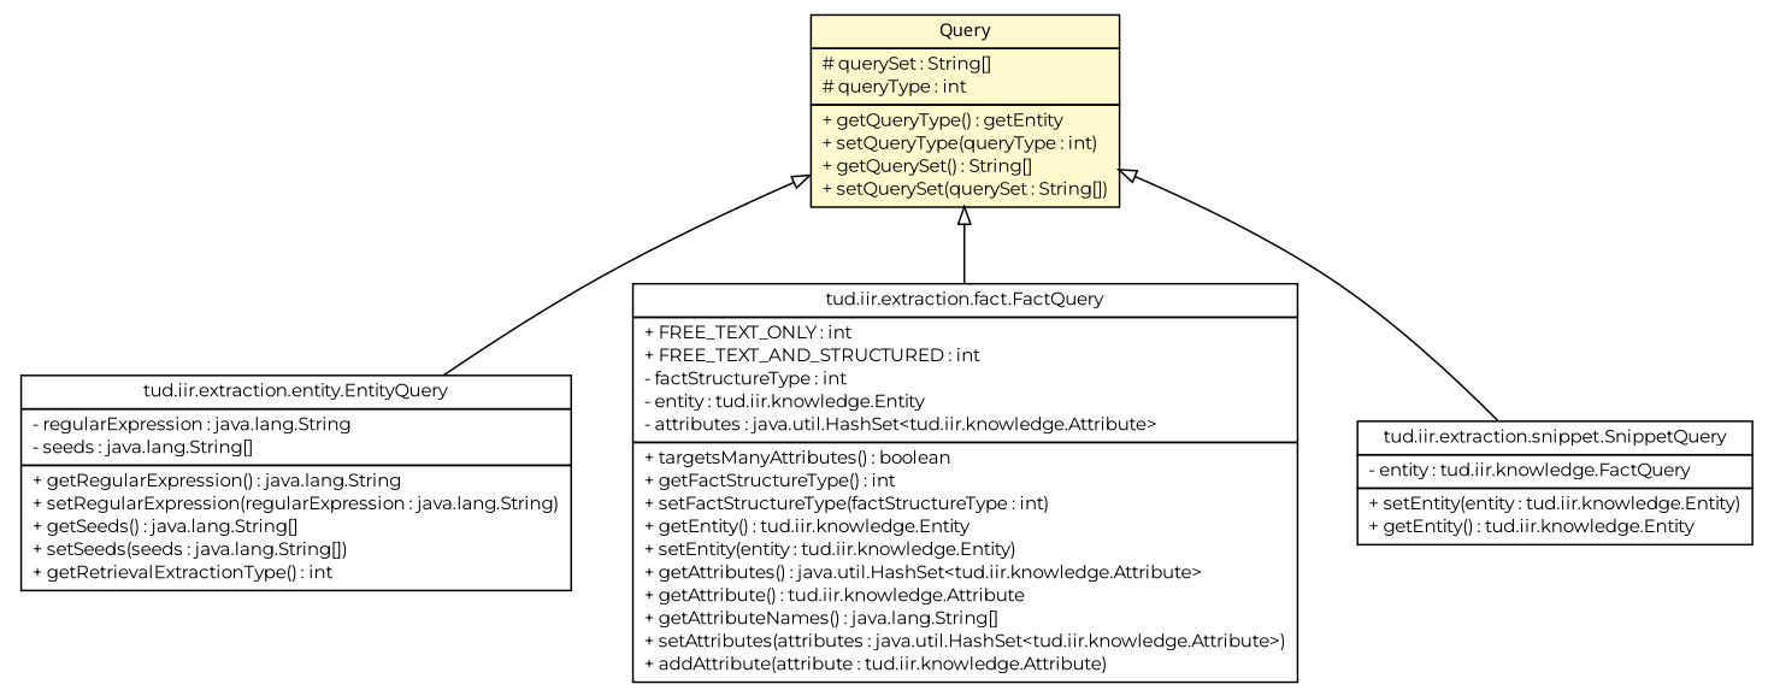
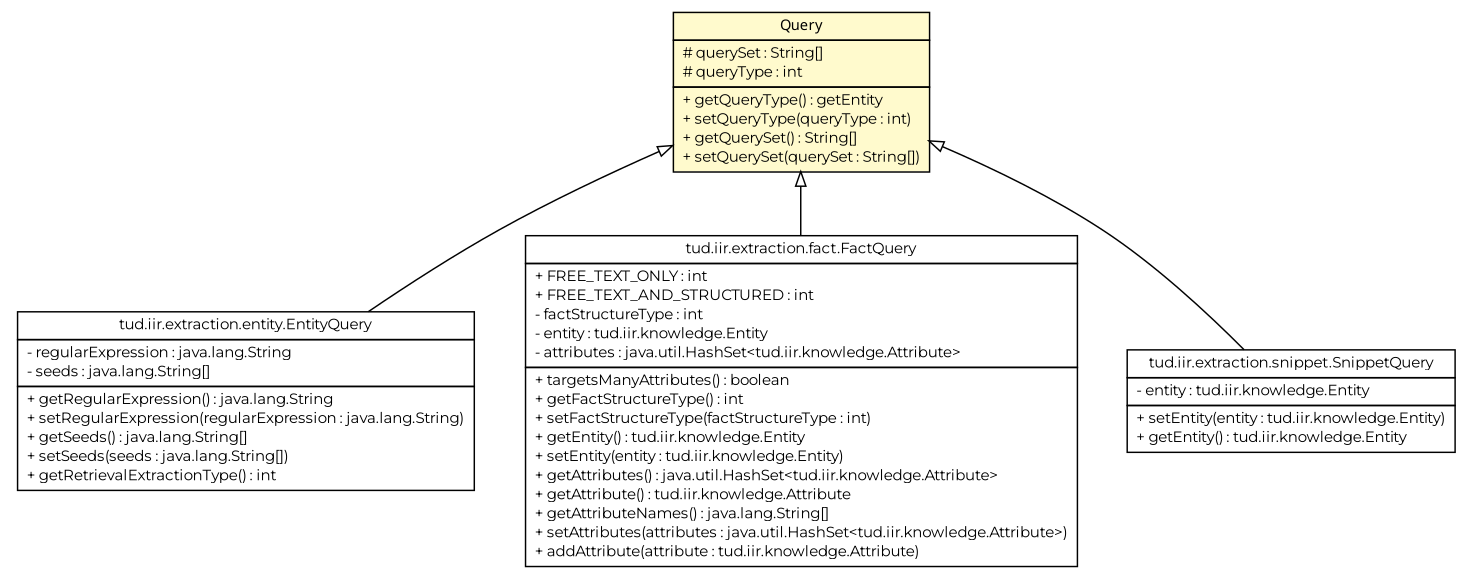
  digraph {
    fontname=Montserrat
    nodesep=0.25
    ranksep=0.5
    node [fontcolor=black fontname=Montserrat fontsize=10.0 shape=plaintext]
    edge [arrowtail=empty dir=back fontname=Montserrat fontsize=10 headport=p labelfontname=arial labelfontsize=10 tailport=p]
    n1 [label=<<table title="tud.iir.extraction.Query" border="0" cellborder="1" cellspacing="0" cellpadding="2" port="p" bgcolor="lemonChiffon" href="./Query.html"> 		<tr><td><table border="0" cellspacing="0" cellpadding="1"> <tr><td align="center" balign="center"><font face="ariali"> Query </font></td></tr> 		</table></td></tr> 		<tr><td><table border="0" cellspacing="0" cellpadding="1"> <tr><td align="left" balign="left"> # querySet : String[] </td></tr> <tr><td align="left" balign="left"> # queryType : int </td></tr> 		</table></td></tr> 		<tr><td><table border="0" cellspacing="0" cellpadding="1"> <tr><td align="left" balign="left"> + getQueryType() : getEntity </td></tr> <tr><td align="left" balign="left"> + setQueryType(queryType : int) </td></tr> <tr><td align="left" balign="left"> + getQuerySet() : String[] </td></tr> <tr><td align="left" balign="left"> + setQuerySet(querySet : String[]) </td></tr> 		</table></td></tr> 		</table>>]
    n2 [label=<<table title="tud.iir.extraction.entity.EntityQuery" border="0" cellborder="1" cellspacing="0" cellpadding="2" port="p" href="./entity/EntityQuery.html"> 		<tr><td><table border="0" cellspacing="0" cellpadding="1"> <tr><td align="center" balign="center"> tud.iir.extraction.entity.EntityQuery </td></tr> 		</table></td></tr> 		<tr><td><table border="0" cellspacing="0" cellpadding="1"> <tr><td align="left" balign="left"> - regularExpression : java.lang.String </td></tr> <tr><td align="left" balign="left"> - seeds : java.lang.String[] </td></tr> 		</table></td></tr> 		<tr><td><table border="0" cellspacing="0" cellpadding="1"> <tr><td align="left" balign="left"> + getRegularExpression() : java.lang.String </td></tr> <tr><td align="left" balign="left"> + setRegularExpression(regularExpression : java.lang.String) </td></tr> <tr><td align="left" balign="left"> + getSeeds() : java.lang.String[] </td></tr> <tr><td align="left" balign="left"> + setSeeds(seeds : java.lang.String[]) </td></tr> <tr><td align="left" balign="left"> + getRetrievalExtractionType() : int </td></tr> 		</table></td></tr> 		</table>>]
    n3 [label=<<table title="tud.iir.extraction.fact.FactQuery" border="0" cellborder="1" cellspacing="0" cellpadding="2" port="p" href="./fact/FactQuery.html"> 		<tr><td><table border="0" cellspacing="0" cellpadding="1"> <tr><td align="center" balign="center"> tud.iir.extraction.fact.FactQuery </td></tr> 		</table></td></tr> 		<tr><td><table border="0" cellspacing="0" cellpadding="1"> <tr><td align="left" balign="left"> + FREE_TEXT_ONLY : int </td></tr> <tr><td align="left" balign="left"> + FREE_TEXT_AND_STRUCTURED : int </td></tr> <tr><td align="left" balign="left"> - factStructureType : int </td></tr> <tr><td align="left" balign="left"> - entity : tud.iir.knowledge.Entity </td></tr> <tr><td align="left" balign="left"> - attributes : java.util.HashSet&lt;tud.iir.knowledge.Attribute&gt; </td></tr> 		</table></td></tr> 		<tr><td><table border="0" cellspacing="0" cellpadding="1"> <tr><td align="left" balign="left"> + targetsManyAttributes() : boolean </td></tr> <tr><td align="left" balign="left"> + getFactStructureType() : int </td></tr> <tr><td align="left" balign="left"> + setFactStructureType(factStructureType : int) </td></tr> <tr><td align="left" balign="left"> + getEntity() : tud.iir.knowledge.Entity </td></tr> <tr><td align="left" balign="left"> + setEntity(entity : tud.iir.knowledge.Entity) </td></tr> <tr><td align="left" balign="left"> + getAttributes() : java.util.HashSet&lt;tud.iir.knowledge.Attribute&gt; </td></tr> <tr><td align="left" balign="left"> + getAttribute() : tud.iir.knowledge.Attribute </td></tr> <tr><td align="left" balign="left"> + getAttributeNames() : java.lang.String[] </td></tr> <tr><td align="left" balign="left"> + setAttributes(attributes : java.util.HashSet&lt;tud.iir.knowledge.Attribute&gt;) </td></tr> <tr><td align="left" balign="left"> + addAttribute(attribute : tud.iir.knowledge.Attribute) </td></tr> 		</table></td></tr> 		</table>>]
-   n4 [label=<<table title="tud.iir.extraction.snippet.SnippetQuery" border="0" cellborder="1" cellspacing="0" cellpadding="2" port="p" href="./snippet/SnippetQuery.html"> 		<tr><td><table border="0" cellspacing="0" cellpadding="1"> <tr><td align="center" balign="center"> tud.iir.extraction.snippet.SnippetQuery </td></tr> 		</table></td></tr> 		<tr><td><table border="0" cellspacing="0" cellpadding="1"> <tr><td align="left" balign="left"> - entity : tud.iir.knowledge.FactQuery </td></tr> 		</table></td></tr> 		<tr><td><table border="0" cellspacing="0" cellpadding="1"> <tr><td align="left" balign="left"> + setEntity(entity : tud.iir.knowledge.Entity) </td></tr> <tr><td align="left" balign="left"> + getEntity() : tud.iir.knowledge.Entity </td></tr> 		</table></td></tr> 		</table>>]
+   n4 [label=<<table title="tud.iir.extraction.snippet.SnippetQuery" border="0" cellborder="1" cellspacing="0" cellpadding="2" port="p" href="./snippet/SnippetQuery.html"> 		<tr><td><table border="0" cellspacing="0" cellpadding="1"> <tr><td align="center" balign="center"> tud.iir.extraction.snippet.SnippetQuery </td></tr> 		</table></td></tr> 		<tr><td><table border="0" cellspacing="0" cellpadding="1"> <tr><td align="left" balign="left"> - entity : tud.iir.knowledge.Entity </td></tr> 		</table></td></tr> 		<tr><td><table border="0" cellspacing="0" cellpadding="1"> <tr><td align="left" balign="left"> + setEntity(entity : tud.iir.knowledge.Entity) </td></tr> <tr><td align="left" balign="left"> + getEntity() : tud.iir.knowledge.Entity </td></tr> 		</table></td></tr> 		</table>>]
    n1 -> n2
    n1 -> n3
    n1 -> n4
  }
